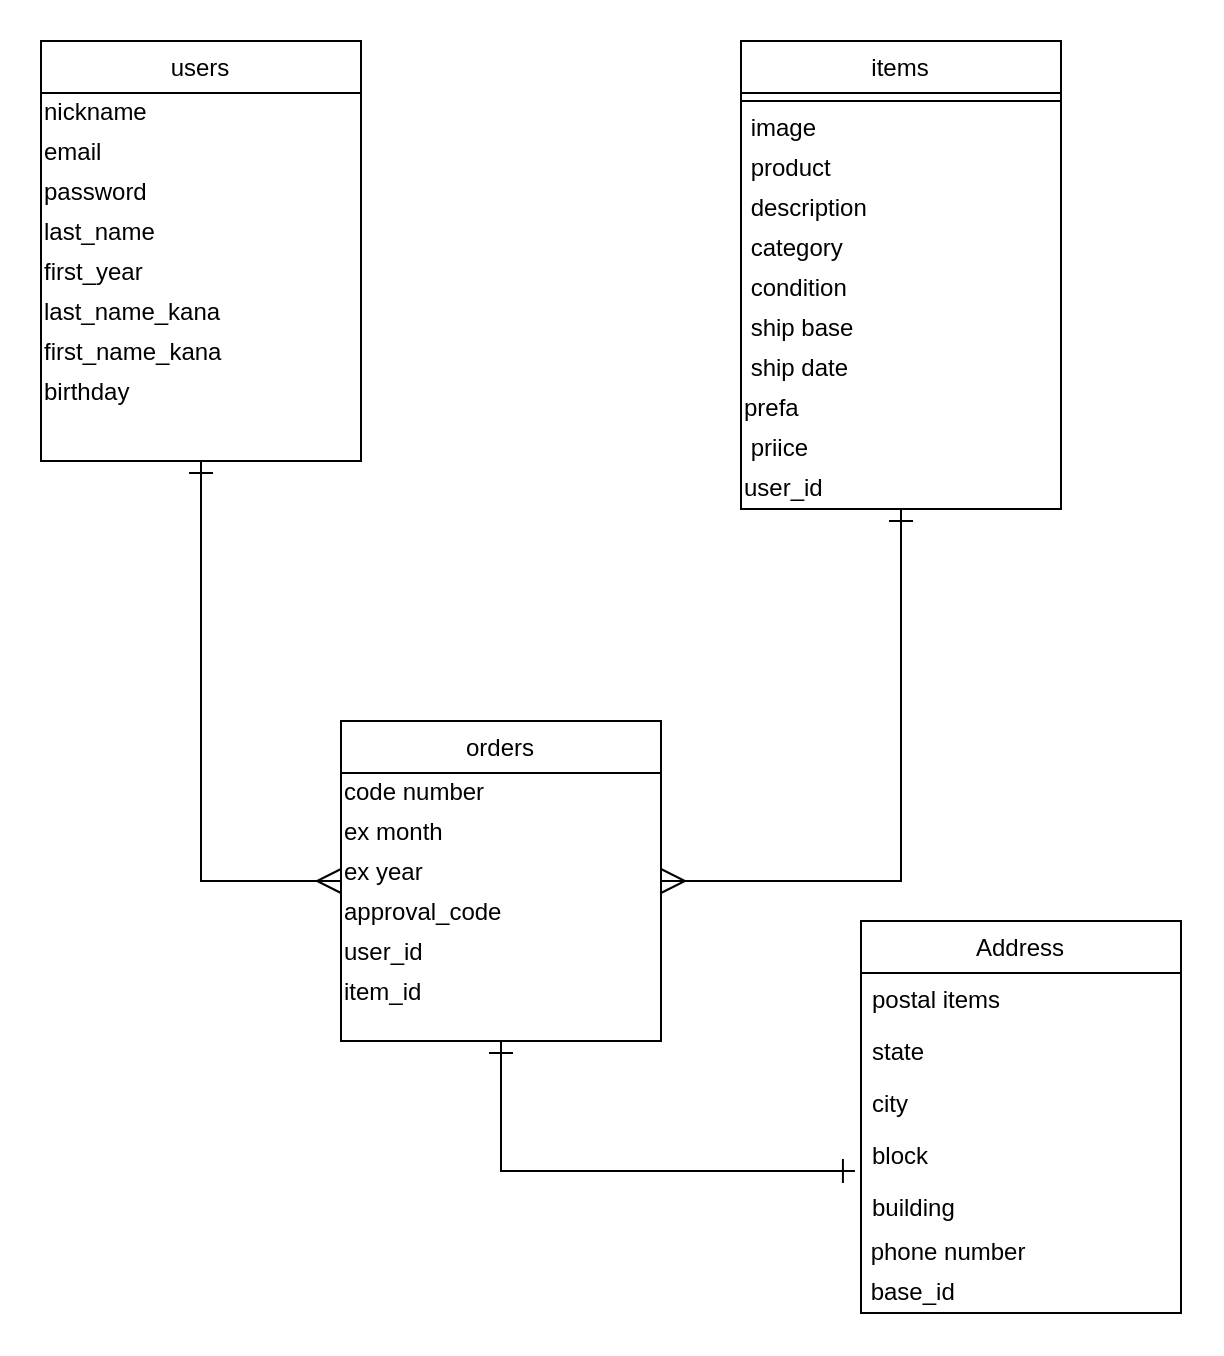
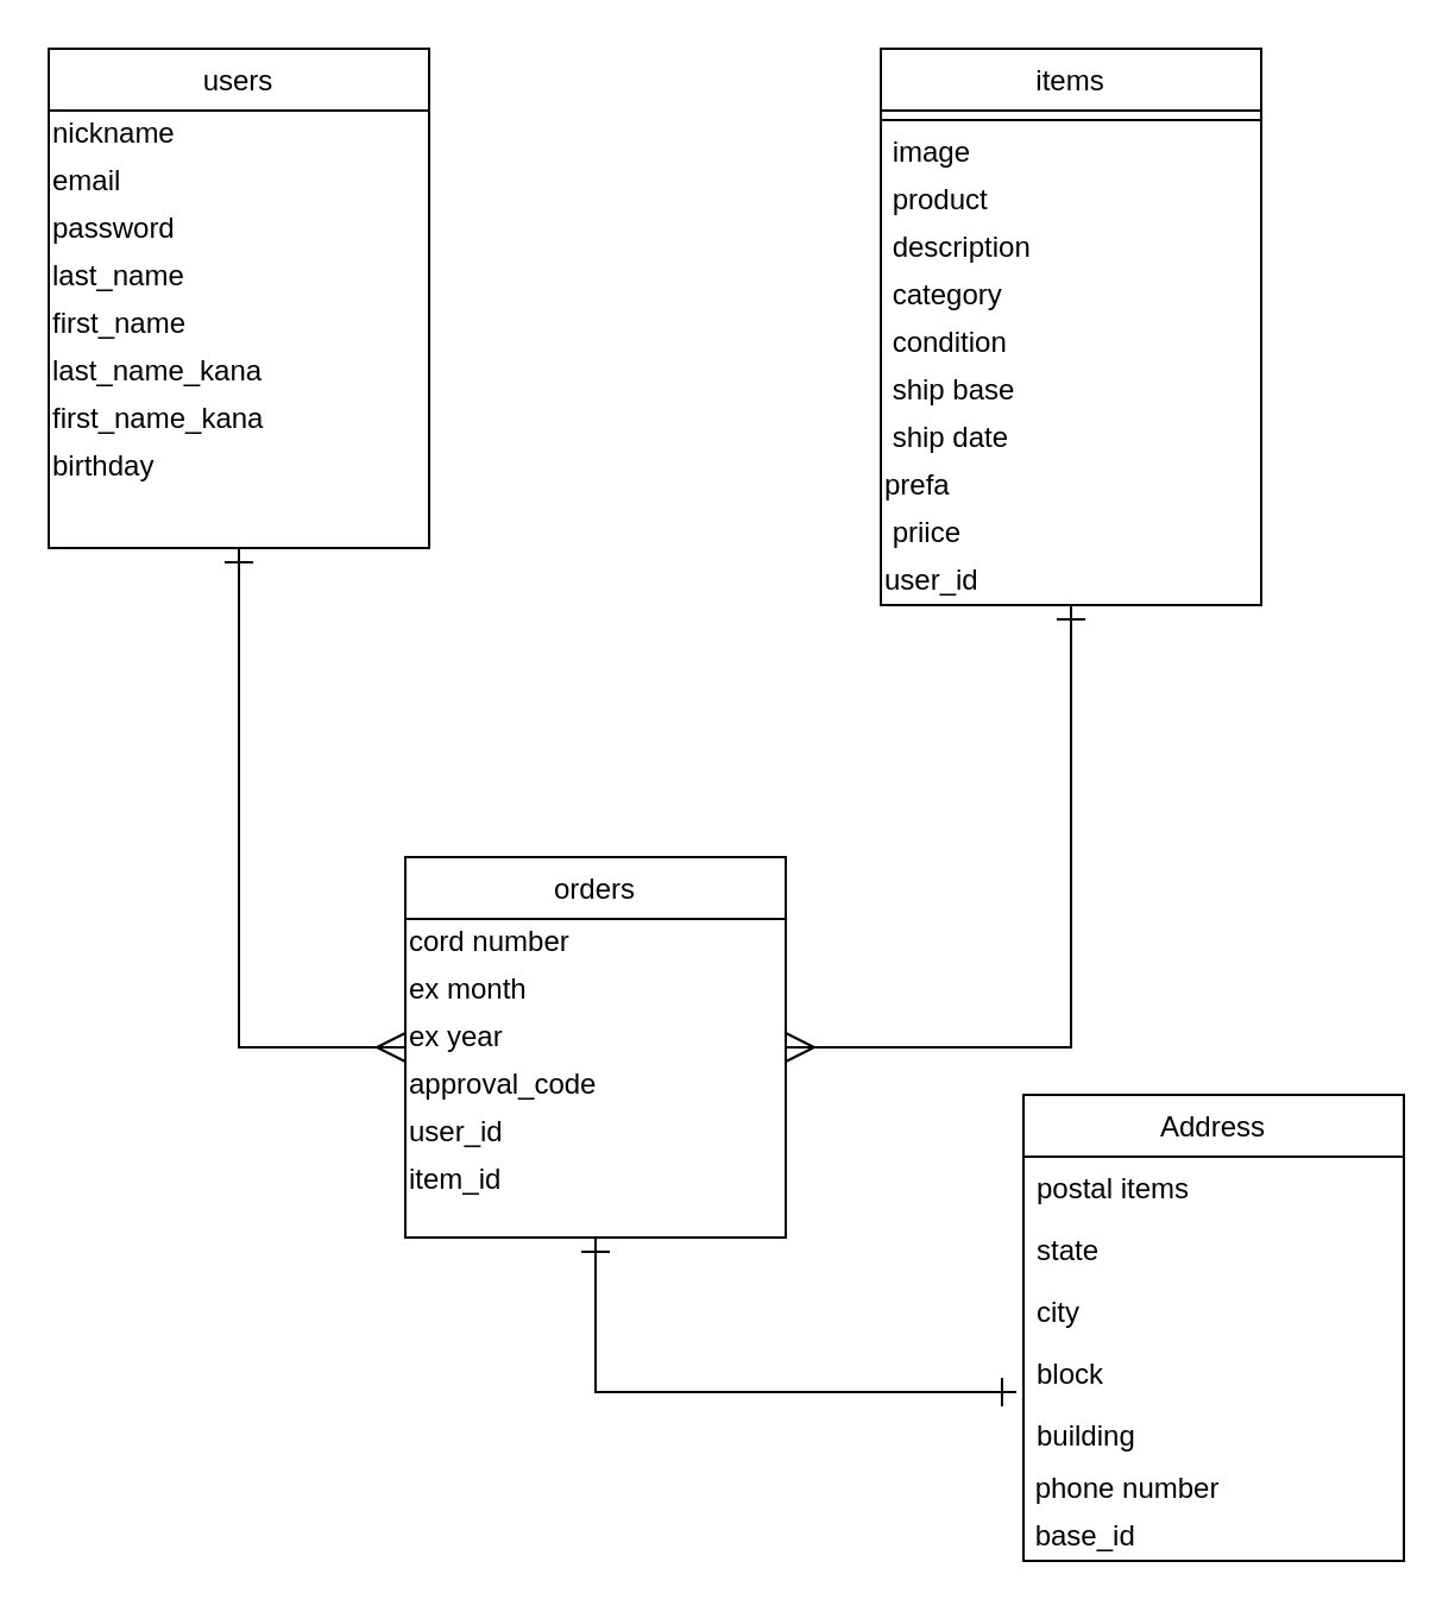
  <mxCell id="0" />
  <mxCell id="1" parent="0" />
  <mxCell id="2" style="edgeStyle=none;rounded=0;orthogonalLoop=1;jettySize=auto;html=1;fontFamily=Helvetica;endArrow=ERmany;endFill=0;endSize=10;startArrow=ERone;startFill=0;startSize=10;" edge="1" parent="1" source="3"><mxGeometry relative="1" as="geometry"><mxPoint x="170" y="440" as="targetPoint" /><Array as="points"><mxPoint x="100" y="440" /></Array></mxGeometry></mxCell>
  <mxCell id="3" value="users" style="swimlane;fontStyle=0;align=center;verticalAlign=top;childLayout=stackLayout;horizontal=1;startSize=26;horizontalStack=0;resizeParent=1;resizeLast=0;collapsible=1;marginBottom=0;rounded=0;shadow=0;strokeWidth=1;" vertex="1" parent="1"><mxGeometry x="20" y="20" width="160" height="210" as="geometry"><mxRectangle x="230" y="140" width="160" height="26" as="alternateBounds" /></mxGeometry></mxCell>
  <mxCell id="4" value="nickname" style="text;html=1;align=left;verticalAlign=middle;resizable=0;points=[];autosize=1;fontFamily=Helvetica;" vertex="1" parent="3"><mxGeometry y="26" width="160" height="20" as="geometry" /></mxCell>
  <mxCell id="5" value="email" style="text;html=1;align=left;verticalAlign=middle;resizable=0;points=[];autosize=1;fontFamily=Helvetica;" vertex="1" parent="3"><mxGeometry y="46" width="160" height="20" as="geometry" /></mxCell>
  <mxCell id="6" value="password" style="text;html=1;align=left;verticalAlign=middle;resizable=0;points=[];autosize=1;fontFamily=Helvetica;strokeColor=none;" vertex="1" parent="3"><mxGeometry y="66" width="160" height="20" as="geometry" /></mxCell>
  <mxCell id="7" value="last_name" style="text;html=1;align=left;verticalAlign=middle;resizable=0;points=[];autosize=1;fontFamily=Helvetica;" vertex="1" parent="3"><mxGeometry y="86" width="160" height="20" as="geometry" /></mxCell>
- <mxCell id="8" value="first_year" style="text;html=1;align=left;verticalAlign=middle;resizable=0;points=[];autosize=1;fontFamily=Helvetica;" vertex="1" parent="3"><mxGeometry y="106" width="160" height="20" as="geometry" /></mxCell>
+ <mxCell id="8" value="first_name" style="text;html=1;align=left;verticalAlign=middle;resizable=0;points=[];autosize=1;fontFamily=Helvetica;" vertex="1" parent="3"><mxGeometry y="106" width="160" height="20" as="geometry" /></mxCell>
  <mxCell id="9" value="last_name_kana" style="text;html=1;align=left;verticalAlign=middle;resizable=0;points=[];autosize=1;fontFamily=Helvetica;" vertex="1" parent="3"><mxGeometry y="126" width="160" height="20" as="geometry" /></mxCell>
  <mxCell id="10" value="first_name_kana" style="text;html=1;align=left;verticalAlign=middle;resizable=0;points=[];autosize=1;fontFamily=Helvetica;" vertex="1" parent="3"><mxGeometry y="146" width="160" height="20" as="geometry" /></mxCell>
  <mxCell id="11" value="birthday" style="text;html=1;align=left;verticalAlign=middle;resizable=0;points=[];autosize=1;fontFamily=Helvetica;" vertex="1" parent="3"><mxGeometry y="166" width="160" height="20" as="geometry" /></mxCell>
  <mxCell id="12" style="edgeStyle=none;rounded=0;orthogonalLoop=1;jettySize=auto;html=1;exitX=0.5;exitY=1;exitDx=0;exitDy=0;entryX=-0.019;entryY=-0.192;entryDx=0;entryDy=0;entryPerimeter=0;fontFamily=Helvetica;startArrow=ERone;startFill=0;startSize=10;endArrow=ERone;endFill=0;endSize=10;" edge="1" parent="1" source="13" target="38"><mxGeometry relative="1" as="geometry"><Array as="points"><mxPoint x="250" y="585" /></Array></mxGeometry></mxCell>
  <mxCell id="13" value="orders" style="swimlane;fontStyle=0;align=center;verticalAlign=top;childLayout=stackLayout;horizontal=1;startSize=26;horizontalStack=0;resizeParent=1;resizeLast=0;collapsible=1;marginBottom=0;rounded=0;shadow=0;strokeWidth=1;" vertex="1" parent="1"><mxGeometry x="170" y="360" width="160" height="160" as="geometry"><mxRectangle x="130" y="380" width="160" height="26" as="alternateBounds" /></mxGeometry></mxCell>
- <mxCell id="14" value="code number" style="text;html=1;align=left;verticalAlign=middle;resizable=0;points=[];autosize=1;fontFamily=Helvetica;" vertex="1" parent="13"><mxGeometry y="26" width="160" height="20" as="geometry" /></mxCell>
+ <mxCell id="14" value="cord number" style="text;html=1;align=left;verticalAlign=middle;resizable=0;points=[];autosize=1;fontFamily=Helvetica;" vertex="1" parent="13"><mxGeometry y="26" width="160" height="20" as="geometry" /></mxCell>
  <mxCell id="15" value="ex month" style="text;html=1;align=left;verticalAlign=middle;resizable=0;points=[];autosize=1;fontFamily=Helvetica;" vertex="1" parent="13"><mxGeometry y="46" width="160" height="20" as="geometry" /></mxCell>
  <mxCell id="16" value="ex year" style="text;html=1;align=left;verticalAlign=middle;resizable=0;points=[];autosize=1;fontFamily=Helvetica;" vertex="1" parent="13"><mxGeometry y="66" width="160" height="20" as="geometry" /></mxCell>
  <mxCell id="17" value="approval_code" style="text;html=1;align=left;verticalAlign=middle;resizable=0;points=[];autosize=1;fontFamily=Helvetica;" vertex="1" parent="13"><mxGeometry y="86" width="160" height="20" as="geometry" /></mxCell>
  <mxCell id="18" value="user_id" style="text;html=1;align=left;verticalAlign=middle;resizable=0;points=[];autosize=1;fontFamily=Helvetica;" vertex="1" parent="13"><mxGeometry y="106" width="160" height="20" as="geometry" /></mxCell>
  <mxCell id="19" value="item_id" style="text;html=1;align=left;verticalAlign=middle;resizable=0;points=[];autosize=1;fontFamily=Helvetica;" vertex="1" parent="13"><mxGeometry y="126" width="160" height="20" as="geometry" /></mxCell>
  <mxCell id="20" style="edgeStyle=none;rounded=0;orthogonalLoop=1;jettySize=auto;html=1;fontFamily=Helvetica;endArrow=ERmany;endFill=0;endSize=10;startArrow=ERone;startFill=0;startSize=10;" edge="1" parent="1" source="21"><mxGeometry relative="1" as="geometry"><mxPoint x="330" y="440" as="targetPoint" /><Array as="points"><mxPoint x="450" y="440" /></Array></mxGeometry></mxCell>
  <mxCell id="21" value="items" style="swimlane;fontStyle=0;align=center;verticalAlign=top;childLayout=stackLayout;horizontal=1;startSize=26;horizontalStack=0;resizeParent=1;resizeLast=0;collapsible=1;marginBottom=0;rounded=0;shadow=0;strokeWidth=1;" vertex="1" parent="1"><mxGeometry x="370" y="20" width="160" height="234" as="geometry"><mxRectangle x="340" y="380" width="170" height="26" as="alternateBounds" /></mxGeometry></mxCell>
  <mxCell id="22" value="" style="line;html=1;strokeWidth=1;align=left;verticalAlign=middle;spacingTop=-1;spacingLeft=3;spacingRight=3;rotatable=0;labelPosition=right;points=[];portConstraint=eastwest;" vertex="1" parent="21"><mxGeometry y="26" width="160" height="8" as="geometry" /></mxCell>
  <mxCell id="23" value="&amp;nbsp;image" style="text;html=1;align=left;verticalAlign=middle;resizable=0;points=[];autosize=1;fontFamily=Helvetica;" vertex="1" parent="21"><mxGeometry y="34" width="160" height="20" as="geometry" /></mxCell>
  <mxCell id="24" value="&amp;nbsp;product" style="text;html=1;align=left;verticalAlign=middle;resizable=0;points=[];autosize=1;fontFamily=Helvetica;" vertex="1" parent="21"><mxGeometry y="54" width="160" height="20" as="geometry" /></mxCell>
  <mxCell id="25" value="&amp;nbsp;description" style="text;html=1;align=left;verticalAlign=middle;resizable=0;points=[];autosize=1;fontFamily=Helvetica;" vertex="1" parent="21"><mxGeometry y="74" width="160" height="20" as="geometry" /></mxCell>
  <mxCell id="26" value="&amp;nbsp;category" style="text;html=1;align=left;verticalAlign=middle;resizable=0;points=[];autosize=1;fontFamily=Helvetica;" vertex="1" parent="21"><mxGeometry y="94" width="160" height="20" as="geometry" /></mxCell>
  <mxCell id="27" value="&amp;nbsp;condition" style="text;html=1;align=left;verticalAlign=middle;resizable=0;points=[];autosize=1;fontFamily=Helvetica;" vertex="1" parent="21"><mxGeometry y="114" width="160" height="20" as="geometry" /></mxCell>
  <mxCell id="28" value="&amp;nbsp;ship base" style="text;html=1;align=left;verticalAlign=middle;resizable=0;points=[];autosize=1;fontFamily=Helvetica;" vertex="1" parent="21"><mxGeometry y="134" width="160" height="20" as="geometry" /></mxCell>
  <mxCell id="29" value="&amp;nbsp;ship date" style="text;html=1;align=left;verticalAlign=middle;resizable=0;points=[];autosize=1;fontFamily=Helvetica;" vertex="1" parent="21"><mxGeometry y="154" width="160" height="20" as="geometry" /></mxCell>
  <mxCell id="30" value="prefa" style="text;html=1;align=left;verticalAlign=middle;resizable=0;points=[];autosize=1;fontFamily=Helvetica;" vertex="1" parent="21"><mxGeometry y="174" width="160" height="20" as="geometry" /></mxCell>
  <mxCell id="31" value="&amp;nbsp;priice" style="text;html=1;align=left;verticalAlign=middle;resizable=0;points=[];autosize=1;fontFamily=Helvetica;" vertex="1" parent="21"><mxGeometry y="194" width="160" height="20" as="geometry" /></mxCell>
  <mxCell id="32" value="user_id" style="text;html=1;align=left;verticalAlign=middle;resizable=0;points=[];autosize=1;fontFamily=Helvetica;" vertex="1" parent="21"><mxGeometry y="214" width="160" height="20" as="geometry" /></mxCell>
  <mxCell id="33" value="Address" style="swimlane;fontStyle=0;align=center;verticalAlign=top;childLayout=stackLayout;horizontal=1;startSize=26;horizontalStack=0;resizeParent=1;resizeLast=0;collapsible=1;marginBottom=0;rounded=0;shadow=0;strokeWidth=1;" vertex="1" parent="1"><mxGeometry x="430" y="460" width="160" height="196" as="geometry"><mxRectangle x="550" y="140" width="160" height="26" as="alternateBounds" /></mxGeometry></mxCell>
  <mxCell id="34" value="postal items" style="text;align=left;verticalAlign=top;spacingLeft=4;spacingRight=4;overflow=hidden;rotatable=0;points=[[0,0.5],[1,0.5]];portConstraint=eastwest;rounded=0;shadow=0;html=0;" vertex="1" parent="33"><mxGeometry y="26" width="160" height="26" as="geometry" /></mxCell>
  <mxCell id="35" value="state" style="text;align=left;verticalAlign=top;spacingLeft=4;spacingRight=4;overflow=hidden;rotatable=0;points=[[0,0.5],[1,0.5]];portConstraint=eastwest;rounded=0;shadow=0;html=0;" vertex="1" parent="33"><mxGeometry y="52" width="160" height="26" as="geometry" /></mxCell>
  <mxCell id="36" value="city" style="text;align=left;verticalAlign=top;spacingLeft=4;spacingRight=4;overflow=hidden;rotatable=0;points=[[0,0.5],[1,0.5]];portConstraint=eastwest;rounded=0;shadow=0;html=0;" vertex="1" parent="33"><mxGeometry y="78" width="160" height="26" as="geometry" /></mxCell>
  <mxCell id="37" value="block" style="text;align=left;verticalAlign=top;spacingLeft=4;spacingRight=4;overflow=hidden;rotatable=0;points=[[0,0.5],[1,0.5]];portConstraint=eastwest;" vertex="1" parent="33"><mxGeometry y="104" width="160" height="26" as="geometry" /></mxCell>
  <mxCell id="38" value="building" style="text;align=left;verticalAlign=top;spacingLeft=4;spacingRight=4;overflow=hidden;rotatable=0;points=[[0,0.5],[1,0.5]];portConstraint=eastwest;rounded=0;shadow=0;html=0;" vertex="1" parent="33"><mxGeometry y="130" width="160" height="26" as="geometry" /></mxCell>
  <mxCell id="39" value="&amp;nbsp;phone number" style="text;html=1;align=left;verticalAlign=middle;resizable=0;points=[];autosize=1;fontFamily=Helvetica;" vertex="1" parent="33"><mxGeometry y="156" width="160" height="20" as="geometry" /></mxCell>
  <mxCell id="40" value="&amp;nbsp;base_id" style="text;html=1;align=left;verticalAlign=middle;resizable=0;points=[];autosize=1;fontFamily=Helvetica;" vertex="1" parent="33"><mxGeometry y="176" width="160" height="20" as="geometry" /></mxCell>
